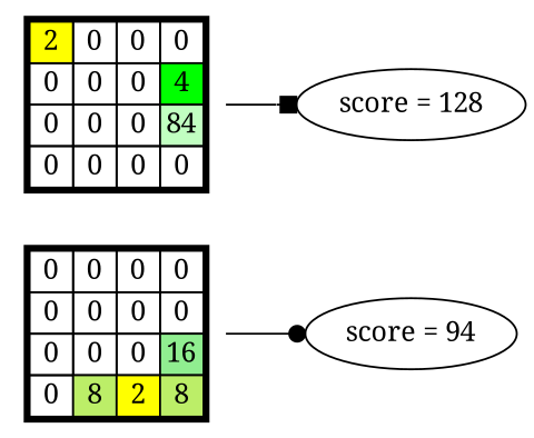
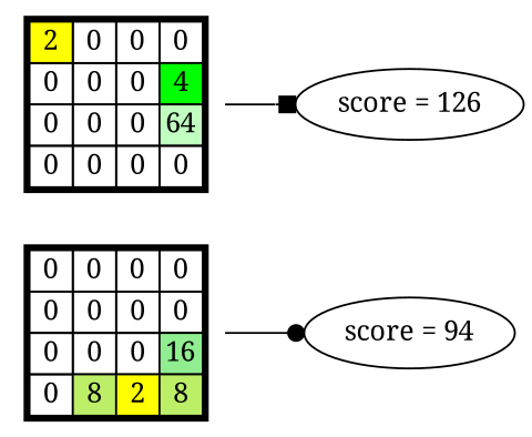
  digraph {
    fontname="Noto Serif"
    rankdir=LR
    node [fontname="Noto Serif"]
    edge [fontname="Noto Serif"]
    n1 [label=<<TABLE BORDER="3" CELLBORDER="1" CELLSPACING="0" CELLPADDING="2">   <TR>     <TD> 0 </TD>     <TD> 0 </TD>     <TD> 0 </TD>     <TD> 0 </TD>   </TR>      <TR>     <TD>0</TD>     <TD>0</TD>     <TD>0</TD>     <TD> 0 </TD>   </TR>   <TR>     <TD>0</TD>     <TD>0</TD>     <TD>0</TD>     <TD bgcolor="lightgreen">16</TD>   </TR>   <TR>     <TD>0</TD>     <TD bgcolor="darkolivegreen2">8</TD>     <TD bgcolor="yellow">2</TD>     <TD bgcolor="darkolivegreen2">8</TD>   </TR> </TABLE>> shape=none]
    n2 [label="score = 94"]
-   n3 [label=<<TABLE BORDER="3" CELLBORDER="1" CELLSPACING="0" CELLPADDING="2">   <TR>     <TD bgcolor="yellow"> 2 </TD>     <TD> 0 </TD>     <TD> 0 </TD>     <TD> 0 </TD>   </TR>      <TR>     <TD>0</TD>     <TD>0</TD>     <TD>0</TD>     <TD bgcolor="green">4</TD>   </TR>   <TR>     <TD>0</TD>     <TD>0</TD>     <TD>0</TD>     <TD bgcolor="darkseagreen1">84</TD>   </TR>   <TR>     <TD>0</TD>     <TD>0</TD>     <TD>0</TD>     <TD>0</TD>   </TR> </TABLE>> shape=none]
-   n4 [label="score = 128"]
+   n3 [label=<<TABLE BORDER="3" CELLBORDER="1" CELLSPACING="0" CELLPADDING="2">   <TR>     <TD bgcolor="yellow"> 2 </TD>     <TD> 0 </TD>     <TD> 0 </TD>     <TD> 0 </TD>   </TR>      <TR>     <TD>0</TD>     <TD>0</TD>     <TD>0</TD>     <TD bgcolor="green">4</TD>   </TR>   <TR>     <TD>0</TD>     <TD>0</TD>     <TD>0</TD>     <TD bgcolor="darkseagreen1">64</TD>   </TR>   <TR>     <TD>0</TD>     <TD>0</TD>     <TD>0</TD>     <TD>0</TD>   </TR> </TABLE>> shape=none]
+   n4 [label="score = 126"]
    n1 -> n2 [arrowhead=dot]
    n3 -> n4 [arrowhead=box]
  }
